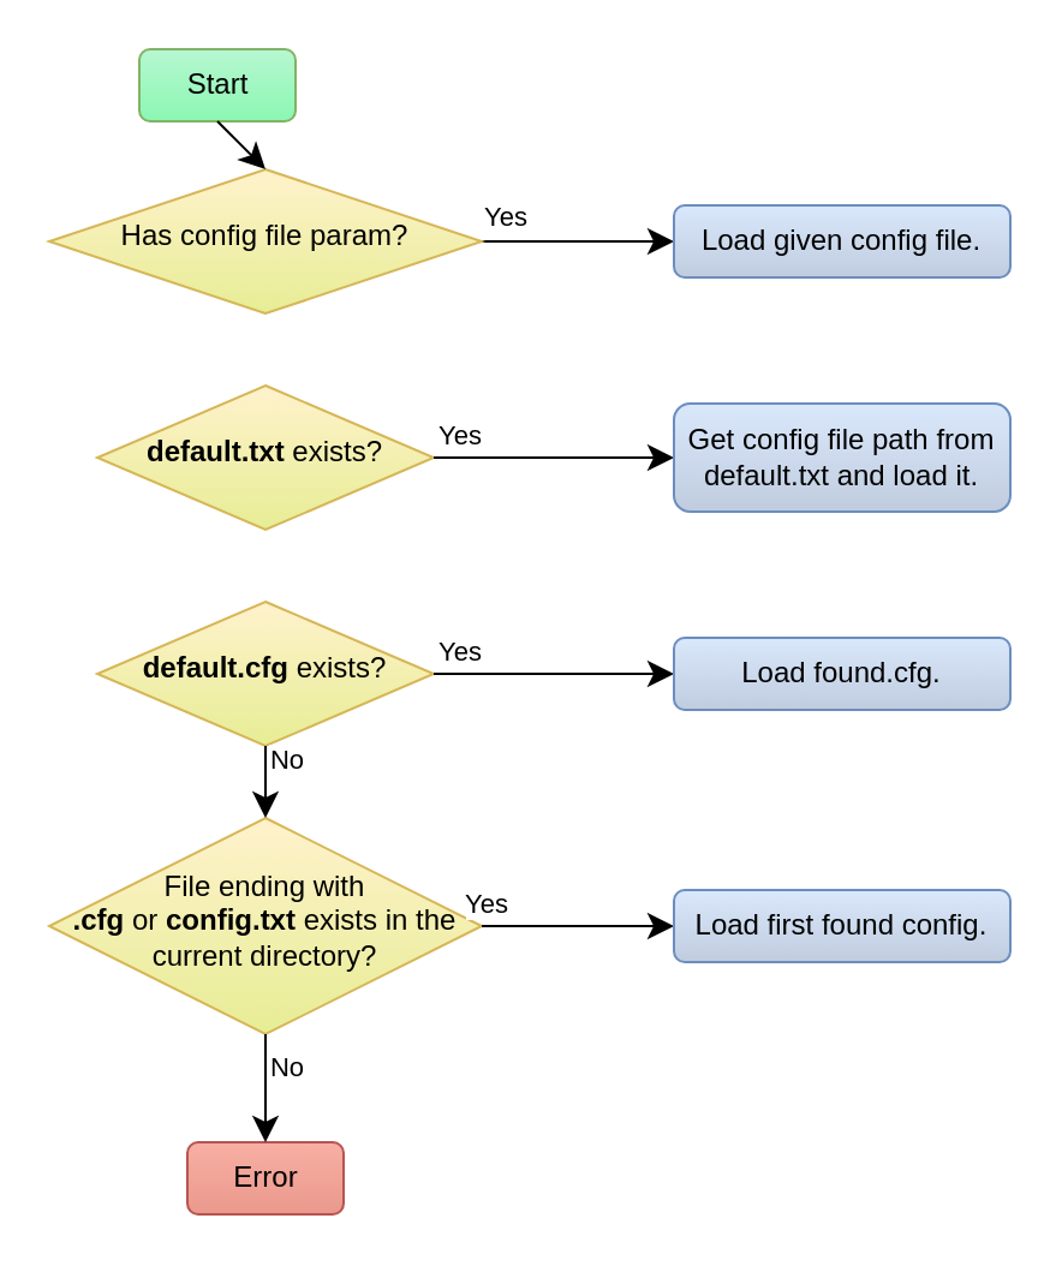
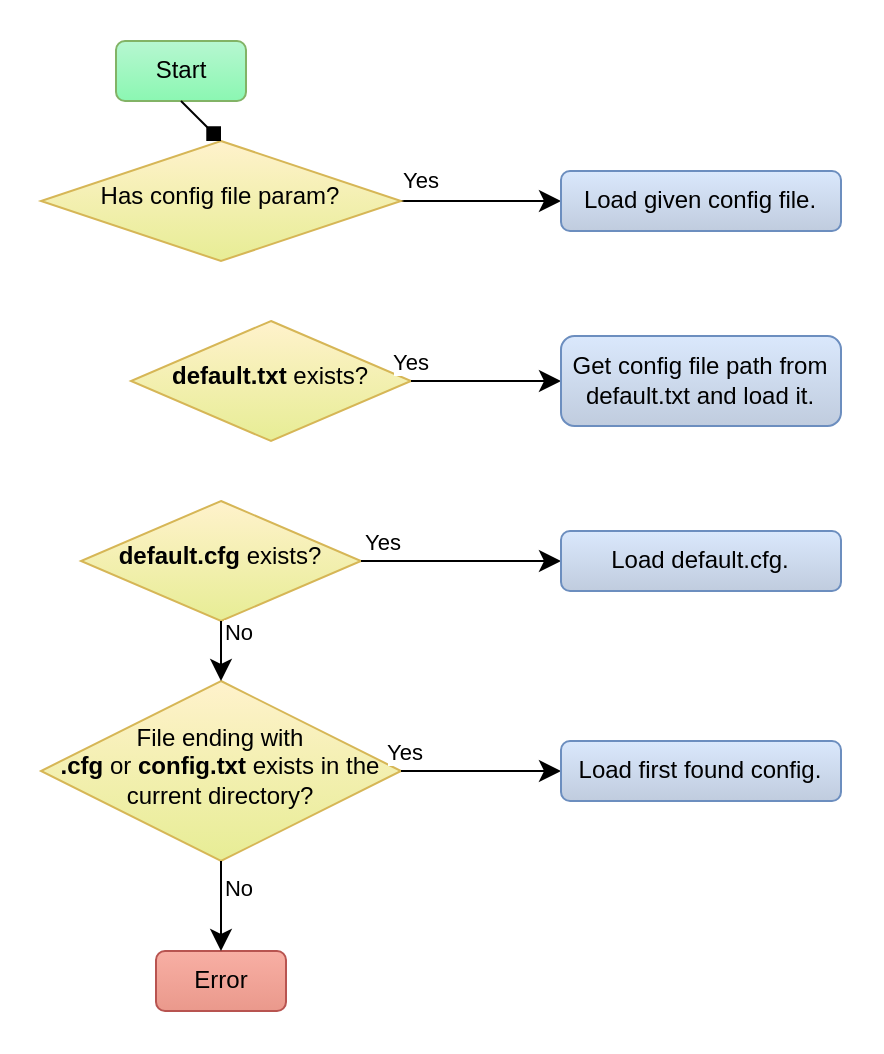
  <mxCell id="0" />
  <mxCell id="1" parent="0" />
  <mxCell id="2" value="Start" style="rounded=1;whiteSpace=wrap;html=1;fontSize=12;glass=0;strokeWidth=1;shadow=0;fillColor=#B7F7D1;gradientColor=#8BF7B2;strokeColor=#82b366;fontFamily=Helvetica;" parent="1" vertex="1"><mxGeometry x="57.5" y="20" width="65" height="30" as="geometry" /></mxCell>
  <mxCell id="3" value="Yes" style="rounded=0;html=1;jettySize=auto;orthogonalLoop=1;fontSize=11;endArrow=classic;endFill=1;endSize=8;strokeWidth=1;shadow=0;labelBackgroundColor=none;edgeStyle=orthogonalEdgeStyle;entryX=0;entryY=0.5;entryDx=0;entryDy=0;fontFamily=Helvetica;" parent="1" source="4" target="6" edge="1"><mxGeometry x="-0.75" y="10" relative="1" as="geometry"><mxPoint as="offset" /></mxGeometry></mxCell>
  <mxCell id="4" value="Has config file param?" style="rhombus;whiteSpace=wrap;html=1;shadow=0;fontFamily=Helvetica;fontSize=12;align=center;strokeWidth=1;spacing=6;spacingTop=-4;fillColor=#FFF2CC;strokeColor=#d6b656;gradientColor=#E7ED95;" parent="1" vertex="1"><mxGeometry x="20" y="70" width="180" height="60" as="geometry" /></mxCell>
- <mxCell id="5" value="&lt;b&gt;default.txt&lt;/b&gt; exists?" style="rhombus;whiteSpace=wrap;html=1;shadow=0;fontFamily=Helvetica;fontSize=12;align=center;strokeWidth=1;spacing=6;spacingTop=-4;fillColor=#FFF2CC;strokeColor=#d6b656;gradientColor=#E7ED95;" parent="1" vertex="1"><mxGeometry x="40" y="160" width="140" height="60" as="geometry" /></mxCell>
+ <mxCell id="5" value="&lt;b&gt;default.txt&lt;/b&gt; exists?" style="rhombus;whiteSpace=wrap;html=1;shadow=0;fontFamily=Helvetica;fontSize=12;align=center;strokeWidth=1;spacing=6;spacingTop=-4;fillColor=#FFF2CC;strokeColor=#d6b656;gradientColor=#E7ED95;" parent="1" vertex="1"><mxGeometry x="65" y="160" width="140" height="60" as="geometry" /></mxCell>
  <mxCell id="6" value="Load given config file." style="rounded=1;whiteSpace=wrap;html=1;fillColor=#dae8fc;strokeColor=#6c8ebf;gradientColor=#C0CCDE;fontFamily=Helvetica;" vertex="1" parent="1"><mxGeometry x="280" y="85" width="140" height="30" as="geometry" /></mxCell>
  <mxCell id="7" value="" style="endArrow=classic;html=1;rounded=0;exitX=1;exitY=0.5;exitDx=0;exitDy=0;endSize=8;entryX=0;entryY=0.5;entryDx=0;entryDy=0;fontFamily=Helvetica;" edge="1" parent="1" source="5" target="9"><mxGeometry width="50" height="50" relative="1" as="geometry"><mxPoint x="290" y="310" as="sourcePoint" /><mxPoint x="280" y="190" as="targetPoint" /></mxGeometry></mxCell>
  <mxCell id="8" value="Yes" style="edgeLabel;html=1;align=center;verticalAlign=middle;resizable=0;points=[];fontFamily=Helvetica;" vertex="1" connectable="0" parent="7"><mxGeometry x="-0.19" relative="1" as="geometry"><mxPoint x="-31" y="-10" as="offset" /></mxGeometry></mxCell>
  <mxCell id="9" value="Get config file path from default.txt and load it." style="rounded=1;whiteSpace=wrap;html=1;fillColor=#dae8fc;strokeColor=#6c8ebf;gradientColor=#C0CCDE;fontFamily=Helvetica;" vertex="1" parent="1"><mxGeometry x="280" y="167.5" width="140" height="45" as="geometry" /></mxCell>
- <mxCell id="10" value="" style="endArrow=classic;html=1;rounded=0;exitX=0.5;exitY=1;exitDx=0;exitDy=0;entryX=0.5;entryY=0;entryDx=0;entryDy=0;endSize=8;fontFamily=Helvetica;" edge="1" parent="1" source="2" target="4"><mxGeometry width="50" height="50" relative="1" as="geometry"><mxPoint x="290" y="320" as="sourcePoint" /><mxPoint x="340" y="270" as="targetPoint" /></mxGeometry></mxCell>
+ <mxCell id="10" value="" style="endArrow=diamond;html=1;rounded=0;exitX=0.5;exitY=1;exitDx=0;exitDy=0;entryX=0.5;entryY=0;entryDx=0;entryDy=0;endSize=8;fontFamily=Helvetica;" edge="1" parent="1" source="2" target="4"><mxGeometry width="50" height="50" relative="1" as="geometry"><mxPoint x="290" y="320" as="sourcePoint" /><mxPoint x="340" y="270" as="targetPoint" /></mxGeometry></mxCell>
  <mxCell id="11" value="&lt;b&gt;default.cfg&lt;/b&gt; exists?" style="rhombus;whiteSpace=wrap;html=1;shadow=0;fontFamily=Helvetica;fontSize=12;align=center;strokeWidth=1;spacing=6;spacingTop=-4;fillColor=#FFF2CC;strokeColor=#d6b656;gradientColor=#E7ED95;" vertex="1" parent="1"><mxGeometry x="40" y="250" width="140" height="60" as="geometry" /></mxCell>
  <mxCell id="12" value="" style="endArrow=classic;html=1;rounded=0;exitX=1;exitY=0.5;exitDx=0;exitDy=0;endSize=8;fontFamily=Helvetica;" edge="1" parent="1" source="11"><mxGeometry width="50" height="50" relative="1" as="geometry"><mxPoint x="190" y="279.5" as="sourcePoint" /><mxPoint x="280" y="280" as="targetPoint" /></mxGeometry></mxCell>
  <mxCell id="13" value="Yes" style="edgeLabel;html=1;align=center;verticalAlign=middle;resizable=0;points=[];fontFamily=Helvetica;" vertex="1" connectable="0" parent="12"><mxGeometry x="-0.19" relative="1" as="geometry"><mxPoint x="-31" y="-10" as="offset" /></mxGeometry></mxCell>
- <mxCell id="14" value="Load found.cfg." style="rounded=1;whiteSpace=wrap;html=1;fillColor=#dae8fc;strokeColor=#6c8ebf;gradientColor=#C0CCDE;fontFamily=Helvetica;" vertex="1" parent="1"><mxGeometry x="280" y="265" width="140" height="30" as="geometry" /></mxCell>
+ <mxCell id="14" value="Load default.cfg." style="rounded=1;whiteSpace=wrap;html=1;fillColor=#dae8fc;strokeColor=#6c8ebf;gradientColor=#C0CCDE;fontFamily=Helvetica;" vertex="1" parent="1"><mxGeometry x="280" y="265" width="140" height="30" as="geometry" /></mxCell>
  <mxCell id="15" value="File ending with&lt;br&gt;&lt;b&gt;.cfg&lt;/b&gt; or &lt;b&gt;config.txt&lt;/b&gt; exists in the current directory?" style="rhombus;whiteSpace=wrap;html=1;shadow=0;fontFamily=Helvetica;fontSize=12;align=center;strokeWidth=1;spacing=6;spacingTop=-4;fillColor=#FFF2CC;strokeColor=#d6b656;gradientColor=#E7ED95;" vertex="1" parent="1"><mxGeometry x="20" y="340" width="180" height="90" as="geometry" /></mxCell>
  <mxCell id="16" value="" style="edgeStyle=orthogonalEdgeStyle;rounded=0;orthogonalLoop=1;jettySize=auto;html=1;exitX=0.5;exitY=1;exitDx=0;exitDy=0;entryX=0.5;entryY=0;entryDx=0;entryDy=0;endSize=8;fontFamily=Helvetica;" edge="1" parent="1" target="15"><mxGeometry relative="1" as="geometry"><mxPoint x="110" y="310" as="sourcePoint" /><mxPoint x="120" y="260" as="targetPoint" /><Array as="points"><mxPoint x="110" y="330" /><mxPoint x="110" y="330" /></Array></mxGeometry></mxCell>
  <mxCell id="17" value="No" style="edgeLabel;html=1;align=center;verticalAlign=middle;resizable=0;points=[];fontFamily=Helvetica;" vertex="1" connectable="0" parent="16"><mxGeometry x="0.129" y="-1" relative="1" as="geometry"><mxPoint x="9" y="-12" as="offset" /></mxGeometry></mxCell>
  <mxCell id="18" value="" style="endArrow=classic;html=1;rounded=0;exitX=1;exitY=0.5;exitDx=0;exitDy=0;endSize=8;fontFamily=Helvetica;" edge="1" parent="1" source="15"><mxGeometry width="50" height="50" relative="1" as="geometry"><mxPoint x="190" y="369.5" as="sourcePoint" /><mxPoint x="280" y="385" as="targetPoint" /></mxGeometry></mxCell>
  <mxCell id="19" value="Yes" style="edgeLabel;html=1;align=center;verticalAlign=middle;resizable=0;points=[];fontFamily=Helvetica;" vertex="1" connectable="0" parent="18"><mxGeometry x="-0.19" relative="1" as="geometry"><mxPoint x="-31" y="-10" as="offset" /></mxGeometry></mxCell>
  <mxCell id="20" value="Load first found config." style="rounded=1;whiteSpace=wrap;html=1;fillColor=#dae8fc;strokeColor=#6c8ebf;gradientColor=#C0CCDE;fontFamily=Helvetica;" vertex="1" parent="1"><mxGeometry x="280" y="370" width="140" height="30" as="geometry" /></mxCell>
  <mxCell id="21" value="Error" style="rounded=1;whiteSpace=wrap;html=1;fontSize=12;glass=0;strokeWidth=1;shadow=0;fillColor=#F8AFA4;strokeColor=#b85450;fontFamily=Helvetica;gradientColor=#EA998C;" vertex="1" parent="1"><mxGeometry x="77.5" y="475" width="65" height="30" as="geometry" /></mxCell>
  <mxCell id="22" value="" style="edgeStyle=orthogonalEdgeStyle;rounded=0;orthogonalLoop=1;jettySize=auto;html=1;exitX=0.5;exitY=1;exitDx=0;exitDy=0;entryX=0.5;entryY=0;entryDx=0;entryDy=0;endSize=8;fontFamily=Helvetica;" edge="1" parent="1" source="15" target="21"><mxGeometry relative="1" as="geometry"><mxPoint x="109.5" y="430" as="sourcePoint" /><mxPoint x="109.5" y="460" as="targetPoint" /><Array as="points" /></mxGeometry></mxCell>
  <mxCell id="23" value="No" style="edgeLabel;html=1;align=center;verticalAlign=middle;resizable=0;points=[];fontFamily=Helvetica;" vertex="1" connectable="0" parent="22"><mxGeometry x="0.129" y="-1" relative="1" as="geometry"><mxPoint x="9" y="-12" as="offset" /></mxGeometry></mxCell>
